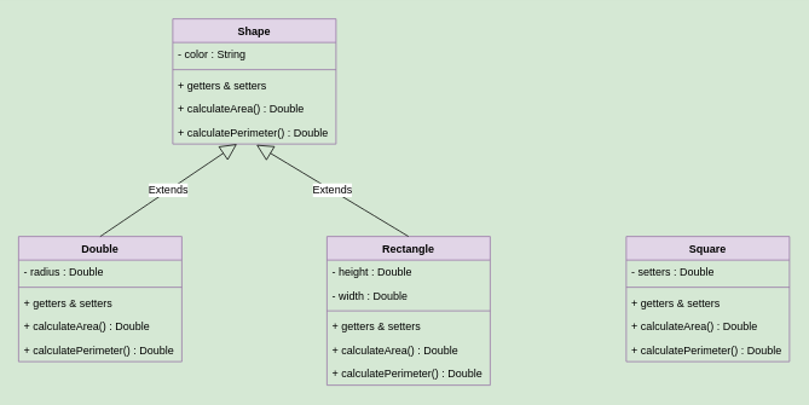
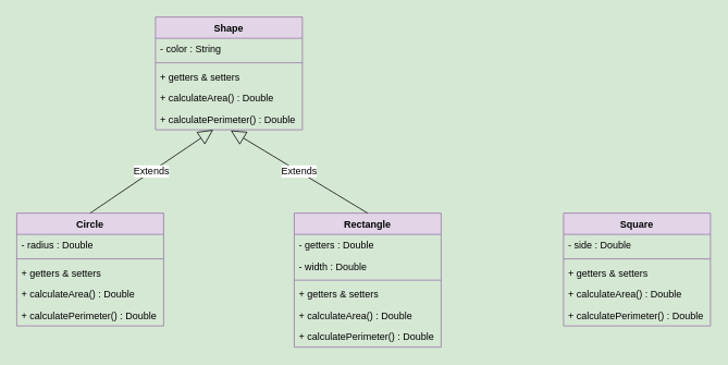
  <mxCell id="0" />
  <mxCell id="1" parent="0" />
  <mxCell id="2" value="Shape" style="swimlane;fontStyle=1;align=center;verticalAlign=top;childLayout=stackLayout;horizontal=1;startSize=26;horizontalStack=0;resizeParent=1;resizeParentMax=0;resizeLast=0;collapsible=1;marginBottom=0;whiteSpace=wrap;html=1;fillStyle=auto;fillColor=#e1d5e7;strokeColor=#9673a6;" vertex="1" parent="1"><mxGeometry x="190" y="20" width="180" height="138" as="geometry" /></mxCell>
  <mxCell id="3" value="- color : String" style="text;strokeColor=none;fillColor=none;align=left;verticalAlign=top;spacingLeft=4;spacingRight=4;overflow=hidden;rotatable=0;points=[[0,0.5],[1,0.5]];portConstraint=eastwest;whiteSpace=wrap;html=1;" vertex="1" parent="2"><mxGeometry y="26" width="180" height="26" as="geometry" /></mxCell>
  <mxCell id="4" value="" style="line;strokeWidth=1;fillColor=none;align=left;verticalAlign=middle;spacingTop=-1;spacingLeft=3;spacingRight=3;rotatable=0;labelPosition=right;points=[];portConstraint=eastwest;strokeColor=inherit;" vertex="1" parent="2"><mxGeometry y="52" width="180" height="8" as="geometry" /></mxCell>
  <mxCell id="5" value="+ getters &amp;amp; setters" style="text;strokeColor=none;fillColor=none;align=left;verticalAlign=top;spacingLeft=4;spacingRight=4;overflow=hidden;rotatable=0;points=[[0,0.5],[1,0.5]];portConstraint=eastwest;whiteSpace=wrap;html=1;" vertex="1" parent="2"><mxGeometry y="60" width="180" height="26" as="geometry" /></mxCell>
  <mxCell id="6" value="+ calculateArea() : Double" style="text;strokeColor=none;fillColor=none;align=left;verticalAlign=top;spacingLeft=4;spacingRight=4;overflow=hidden;rotatable=0;points=[[0,0.5],[1,0.5]];portConstraint=eastwest;whiteSpace=wrap;html=1;" vertex="1" parent="2"><mxGeometry y="86" width="180" height="26" as="geometry" /></mxCell>
  <mxCell id="7" value="+ calculatePerimeter() : Double" style="text;strokeColor=none;fillColor=none;align=left;verticalAlign=top;spacingLeft=4;spacingRight=4;overflow=hidden;rotatable=0;points=[[0,0.5],[1,0.5]];portConstraint=eastwest;whiteSpace=wrap;html=1;" vertex="1" parent="2"><mxGeometry y="112" width="180" height="26" as="geometry" /></mxCell>
- <mxCell id="8" value="Double" style="swimlane;fontStyle=1;align=center;verticalAlign=top;childLayout=stackLayout;horizontal=1;startSize=26;horizontalStack=0;resizeParent=1;resizeParentMax=0;resizeLast=0;collapsible=1;marginBottom=0;whiteSpace=wrap;html=1;fillStyle=auto;fillColor=#e1d5e7;strokeColor=#9673a6;" vertex="1" parent="1"><mxGeometry x="20" y="260" width="180" height="138" as="geometry" /></mxCell>
+ <mxCell id="8" value="Circle" style="swimlane;fontStyle=1;align=center;verticalAlign=top;childLayout=stackLayout;horizontal=1;startSize=26;horizontalStack=0;resizeParent=1;resizeParentMax=0;resizeLast=0;collapsible=1;marginBottom=0;whiteSpace=wrap;html=1;fillStyle=auto;fillColor=#e1d5e7;strokeColor=#9673a6;" vertex="1" parent="1"><mxGeometry x="20" y="260" width="180" height="138" as="geometry" /></mxCell>
  <mxCell id="9" value="- radius : Double" style="text;strokeColor=none;fillColor=none;align=left;verticalAlign=top;spacingLeft=4;spacingRight=4;overflow=hidden;rotatable=0;points=[[0,0.5],[1,0.5]];portConstraint=eastwest;whiteSpace=wrap;html=1;" vertex="1" parent="8"><mxGeometry y="26" width="180" height="26" as="geometry" /></mxCell>
  <mxCell id="10" value="" style="line;strokeWidth=1;fillColor=none;align=left;verticalAlign=middle;spacingTop=-1;spacingLeft=3;spacingRight=3;rotatable=0;labelPosition=right;points=[];portConstraint=eastwest;strokeColor=inherit;" vertex="1" parent="8"><mxGeometry y="52" width="180" height="8" as="geometry" /></mxCell>
  <mxCell id="11" value="+ getters &amp;amp; setters" style="text;strokeColor=none;fillColor=none;align=left;verticalAlign=top;spacingLeft=4;spacingRight=4;overflow=hidden;rotatable=0;points=[[0,0.5],[1,0.5]];portConstraint=eastwest;whiteSpace=wrap;html=1;" vertex="1" parent="8"><mxGeometry y="60" width="180" height="26" as="geometry" /></mxCell>
  <mxCell id="12" value="+ calculateArea() : Double" style="text;strokeColor=none;fillColor=none;align=left;verticalAlign=top;spacingLeft=4;spacingRight=4;overflow=hidden;rotatable=0;points=[[0,0.5],[1,0.5]];portConstraint=eastwest;whiteSpace=wrap;html=1;" vertex="1" parent="8"><mxGeometry y="86" width="180" height="26" as="geometry" /></mxCell>
  <mxCell id="13" value="+ calculatePerimeter() : Double" style="text;strokeColor=none;fillColor=none;align=left;verticalAlign=top;spacingLeft=4;spacingRight=4;overflow=hidden;rotatable=0;points=[[0,0.5],[1,0.5]];portConstraint=eastwest;whiteSpace=wrap;html=1;" vertex="1" parent="8"><mxGeometry y="112" width="180" height="26" as="geometry" /></mxCell>
  <mxCell id="14" value="Rectangle" style="swimlane;fontStyle=1;align=center;verticalAlign=top;childLayout=stackLayout;horizontal=1;startSize=26;horizontalStack=0;resizeParent=1;resizeParentMax=0;resizeLast=0;collapsible=1;marginBottom=0;whiteSpace=wrap;html=1;fillStyle=auto;fillColor=#e1d5e7;strokeColor=#9673a6;" vertex="1" parent="1"><mxGeometry x="360" y="260" width="180" height="164" as="geometry" /></mxCell>
- <mxCell id="15" value="- height : Double" style="text;strokeColor=none;fillColor=none;align=left;verticalAlign=top;spacingLeft=4;spacingRight=4;overflow=hidden;rotatable=0;points=[[0,0.5],[1,0.5]];portConstraint=eastwest;whiteSpace=wrap;html=1;" vertex="1" parent="14"><mxGeometry y="26" width="180" height="26" as="geometry" /></mxCell>
+ <mxCell id="15" value="- getters : Double" style="text;strokeColor=none;fillColor=none;align=left;verticalAlign=top;spacingLeft=4;spacingRight=4;overflow=hidden;rotatable=0;points=[[0,0.5],[1,0.5]];portConstraint=eastwest;whiteSpace=wrap;html=1;" vertex="1" parent="14"><mxGeometry y="26" width="180" height="26" as="geometry" /></mxCell>
  <mxCell id="16" value="- width : Double" style="text;strokeColor=none;fillColor=none;align=left;verticalAlign=top;spacingLeft=4;spacingRight=4;overflow=hidden;rotatable=0;points=[[0,0.5],[1,0.5]];portConstraint=eastwest;whiteSpace=wrap;html=1;" vertex="1" parent="14"><mxGeometry y="52" width="180" height="26" as="geometry" /></mxCell>
  <mxCell id="17" value="" style="line;strokeWidth=1;fillColor=none;align=left;verticalAlign=middle;spacingTop=-1;spacingLeft=3;spacingRight=3;rotatable=0;labelPosition=right;points=[];portConstraint=eastwest;strokeColor=inherit;" vertex="1" parent="14"><mxGeometry y="78" width="180" height="8" as="geometry" /></mxCell>
  <mxCell id="18" value="+ getters &amp;amp; setters" style="text;strokeColor=none;fillColor=none;align=left;verticalAlign=top;spacingLeft=4;spacingRight=4;overflow=hidden;rotatable=0;points=[[0,0.5],[1,0.5]];portConstraint=eastwest;whiteSpace=wrap;html=1;" vertex="1" parent="14"><mxGeometry y="86" width="180" height="26" as="geometry" /></mxCell>
  <mxCell id="19" value="+ calculateArea() : Double" style="text;strokeColor=none;fillColor=none;align=left;verticalAlign=top;spacingLeft=4;spacingRight=4;overflow=hidden;rotatable=0;points=[[0,0.5],[1,0.5]];portConstraint=eastwest;whiteSpace=wrap;html=1;" vertex="1" parent="14"><mxGeometry y="112" width="180" height="26" as="geometry" /></mxCell>
  <mxCell id="20" value="+ calculatePerimeter() : Double" style="text;strokeColor=none;fillColor=none;align=left;verticalAlign=top;spacingLeft=4;spacingRight=4;overflow=hidden;rotatable=0;points=[[0,0.5],[1,0.5]];portConstraint=eastwest;whiteSpace=wrap;html=1;" vertex="1" parent="14"><mxGeometry y="138" width="180" height="26" as="geometry" /></mxCell>
  <mxCell id="21" value="Extends" style="endArrow=block;endSize=16;endFill=0;html=1;rounded=0;fontSize=12;curved=1;exitX=0.5;exitY=0;exitDx=0;exitDy=0;" edge="1" parent="1" source="8" target="7"><mxGeometry width="160" relative="1" as="geometry"><mxPoint x="150" y="280" as="sourcePoint" /><mxPoint x="310" y="280" as="targetPoint" /></mxGeometry></mxCell>
  <mxCell id="22" value="Extends" style="endArrow=block;endSize=16;endFill=0;html=1;rounded=0;fontSize=12;curved=1;entryX=0.512;entryY=1.031;entryDx=0;entryDy=0;entryPerimeter=0;exitX=0.5;exitY=0;exitDx=0;exitDy=0;" edge="1" parent="1" source="14" target="7"><mxGeometry width="160" relative="1" as="geometry"><mxPoint x="150" y="280" as="sourcePoint" /><mxPoint x="310" y="280" as="targetPoint" /></mxGeometry></mxCell>
  <mxCell id="23" value="Square" style="swimlane;fontStyle=1;align=center;verticalAlign=top;childLayout=stackLayout;horizontal=1;startSize=26;horizontalStack=0;resizeParent=1;resizeParentMax=0;resizeLast=0;collapsible=1;marginBottom=0;whiteSpace=wrap;html=1;fillStyle=auto;fillColor=#e1d5e7;strokeColor=#9673a6;" vertex="1" parent="1"><mxGeometry x="690" y="260" width="180" height="138" as="geometry" /></mxCell>
- <mxCell id="24" value="- setters : Double" style="text;strokeColor=none;fillColor=none;align=left;verticalAlign=top;spacingLeft=4;spacingRight=4;overflow=hidden;rotatable=0;points=[[0,0.5],[1,0.5]];portConstraint=eastwest;whiteSpace=wrap;html=1;" vertex="1" parent="23"><mxGeometry y="26" width="180" height="26" as="geometry" /></mxCell>
+ <mxCell id="24" value="- side : Double" style="text;strokeColor=none;fillColor=none;align=left;verticalAlign=top;spacingLeft=4;spacingRight=4;overflow=hidden;rotatable=0;points=[[0,0.5],[1,0.5]];portConstraint=eastwest;whiteSpace=wrap;html=1;" vertex="1" parent="23"><mxGeometry y="26" width="180" height="26" as="geometry" /></mxCell>
  <mxCell id="25" value="" style="line;strokeWidth=1;fillColor=none;align=left;verticalAlign=middle;spacingTop=-1;spacingLeft=3;spacingRight=3;rotatable=0;labelPosition=right;points=[];portConstraint=eastwest;strokeColor=inherit;" vertex="1" parent="23"><mxGeometry y="52" width="180" height="8" as="geometry" /></mxCell>
  <mxCell id="26" value="+ getters &amp;amp; setters" style="text;strokeColor=none;fillColor=none;align=left;verticalAlign=top;spacingLeft=4;spacingRight=4;overflow=hidden;rotatable=0;points=[[0,0.5],[1,0.5]];portConstraint=eastwest;whiteSpace=wrap;html=1;" vertex="1" parent="23"><mxGeometry y="60" width="180" height="26" as="geometry" /></mxCell>
  <mxCell id="27" value="+ calculateArea() : Double" style="text;strokeColor=none;fillColor=none;align=left;verticalAlign=top;spacingLeft=4;spacingRight=4;overflow=hidden;rotatable=0;points=[[0,0.5],[1,0.5]];portConstraint=eastwest;whiteSpace=wrap;html=1;" vertex="1" parent="23"><mxGeometry y="86" width="180" height="26" as="geometry" /></mxCell>
  <mxCell id="28" value="+ calculatePerimeter() : Double" style="text;strokeColor=none;fillColor=none;align=left;verticalAlign=top;spacingLeft=4;spacingRight=4;overflow=hidden;rotatable=0;points=[[0,0.5],[1,0.5]];portConstraint=eastwest;whiteSpace=wrap;html=1;" vertex="1" parent="23"><mxGeometry y="112" width="180" height="26" as="geometry" /></mxCell>
